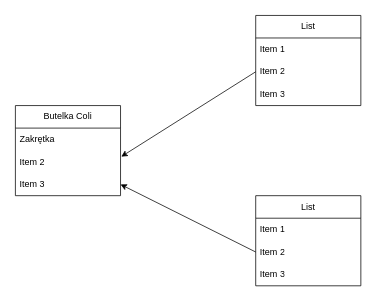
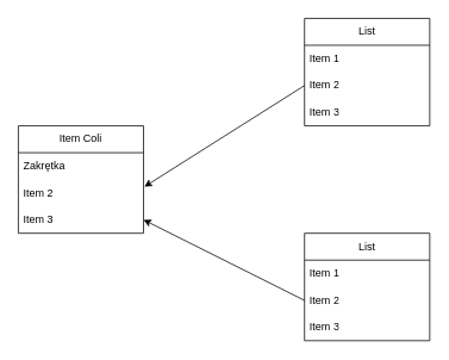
  <mxCell id="0" />
  <mxCell id="1" parent="0" />
- <mxCell id="2" value="Butelka Coli" style="swimlane;fontStyle=0;childLayout=stackLayout;horizontal=1;startSize=30;horizontalStack=0;resizeParent=1;resizeParentMax=0;resizeLast=0;collapsible=1;marginBottom=0;whiteSpace=wrap;html=1;" vertex="1" parent="1"><mxGeometry x="20" y="140" width="140" height="120" as="geometry" /></mxCell>
+ <mxCell id="2" value="Item Coli" style="swimlane;fontStyle=0;childLayout=stackLayout;horizontal=1;startSize=30;horizontalStack=0;resizeParent=1;resizeParentMax=0;resizeLast=0;collapsible=1;marginBottom=0;whiteSpace=wrap;html=1;" vertex="1" parent="1"><mxGeometry x="20" y="140" width="140" height="120" as="geometry" /></mxCell>
  <mxCell id="3" value="Zakrętka" style="text;strokeColor=none;fillColor=none;align=left;verticalAlign=middle;spacingLeft=4;spacingRight=4;overflow=hidden;points=[[0,0.5],[1,0.5]];portConstraint=eastwest;rotatable=0;whiteSpace=wrap;html=1;" vertex="1" parent="2"><mxGeometry y="30" width="140" height="30" as="geometry" /></mxCell>
  <mxCell id="4" value="Item 2" style="text;strokeColor=none;fillColor=none;align=left;verticalAlign=middle;spacingLeft=4;spacingRight=4;overflow=hidden;points=[[0,0.5],[1,0.5]];portConstraint=eastwest;rotatable=0;whiteSpace=wrap;html=1;" vertex="1" parent="2"><mxGeometry y="60" width="140" height="30" as="geometry" /></mxCell>
  <mxCell id="5" value="Item 3" style="text;strokeColor=none;fillColor=none;align=left;verticalAlign=middle;spacingLeft=4;spacingRight=4;overflow=hidden;points=[[0,0.5],[1,0.5]];portConstraint=eastwest;rotatable=0;whiteSpace=wrap;html=1;" vertex="1" parent="2"><mxGeometry y="90" width="140" height="30" as="geometry" /></mxCell>
  <mxCell id="6" value="List" style="swimlane;fontStyle=0;childLayout=stackLayout;horizontal=1;startSize=30;horizontalStack=0;resizeParent=1;resizeParentMax=0;resizeLast=0;collapsible=1;marginBottom=0;whiteSpace=wrap;html=1;" vertex="1" parent="1"><mxGeometry x="340" y="20" width="140" height="120" as="geometry" /></mxCell>
  <mxCell id="7" value="Item 1" style="text;strokeColor=none;fillColor=none;align=left;verticalAlign=middle;spacingLeft=4;spacingRight=4;overflow=hidden;points=[[0,0.5],[1,0.5]];portConstraint=eastwest;rotatable=0;whiteSpace=wrap;html=1;" vertex="1" parent="6"><mxGeometry y="30" width="140" height="30" as="geometry" /></mxCell>
  <mxCell id="8" value="Item 2" style="text;strokeColor=none;fillColor=none;align=left;verticalAlign=middle;spacingLeft=4;spacingRight=4;overflow=hidden;points=[[0,0.5],[1,0.5]];portConstraint=eastwest;rotatable=0;whiteSpace=wrap;html=1;" vertex="1" parent="6"><mxGeometry y="60" width="140" height="30" as="geometry" /></mxCell>
  <mxCell id="9" value="Item 3" style="text;strokeColor=none;fillColor=none;align=left;verticalAlign=middle;spacingLeft=4;spacingRight=4;overflow=hidden;points=[[0,0.5],[1,0.5]];portConstraint=eastwest;rotatable=0;whiteSpace=wrap;html=1;" vertex="1" parent="6"><mxGeometry y="90" width="140" height="30" as="geometry" /></mxCell>
  <mxCell id="10" value="List" style="swimlane;fontStyle=0;childLayout=stackLayout;horizontal=1;startSize=30;horizontalStack=0;resizeParent=1;resizeParentMax=0;resizeLast=0;collapsible=1;marginBottom=0;whiteSpace=wrap;html=1;" vertex="1" parent="1"><mxGeometry x="340" y="260" width="140" height="120" as="geometry" /></mxCell>
  <mxCell id="11" value="Item 1" style="text;strokeColor=none;fillColor=none;align=left;verticalAlign=middle;spacingLeft=4;spacingRight=4;overflow=hidden;points=[[0,0.5],[1,0.5]];portConstraint=eastwest;rotatable=0;whiteSpace=wrap;html=1;" vertex="1" parent="10"><mxGeometry y="30" width="140" height="30" as="geometry" /></mxCell>
  <mxCell id="12" value="Item 2" style="text;strokeColor=none;fillColor=none;align=left;verticalAlign=middle;spacingLeft=4;spacingRight=4;overflow=hidden;points=[[0,0.5],[1,0.5]];portConstraint=eastwest;rotatable=0;whiteSpace=wrap;html=1;" vertex="1" parent="10"><mxGeometry y="60" width="140" height="30" as="geometry" /></mxCell>
  <mxCell id="13" value="Item 3" style="text;strokeColor=none;fillColor=none;align=left;verticalAlign=middle;spacingLeft=4;spacingRight=4;overflow=hidden;points=[[0,0.5],[1,0.5]];portConstraint=eastwest;rotatable=0;whiteSpace=wrap;html=1;" vertex="1" parent="10"><mxGeometry y="90" width="140" height="30" as="geometry" /></mxCell>
  <mxCell id="14" value="" style="endArrow=classic;html=1;rounded=0;exitX=0;exitY=0.5;exitDx=0;exitDy=0;entryX=1.007;entryY=0.267;entryDx=0;entryDy=0;entryPerimeter=0;" edge="1" parent="1" source="8" target="4"><mxGeometry width="50" height="50" relative="1" as="geometry"><mxPoint x="330" y="170" as="sourcePoint" /><mxPoint x="270" y="210" as="targetPoint" /></mxGeometry></mxCell>
  <mxCell id="15" value="" style="endArrow=classic;html=1;rounded=0;exitX=0;exitY=0.5;exitDx=0;exitDy=0;entryX=1;entryY=0.5;entryDx=0;entryDy=0;" edge="1" parent="1" source="12" target="5"><mxGeometry width="50" height="50" relative="1" as="geometry"><mxPoint x="160" y="220" as="sourcePoint" /><mxPoint x="220" y="380" as="targetPoint" /></mxGeometry></mxCell>
